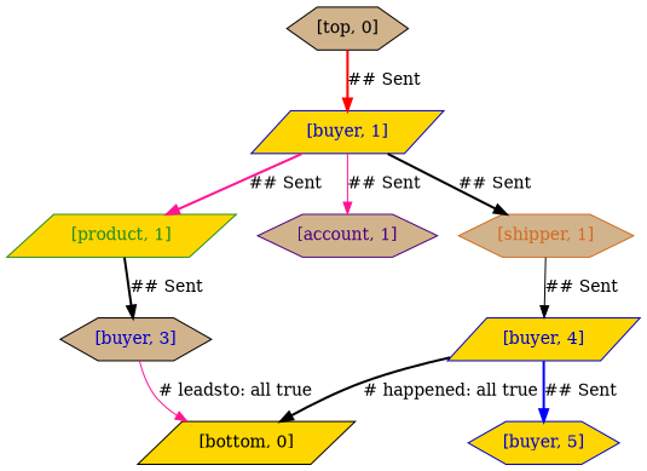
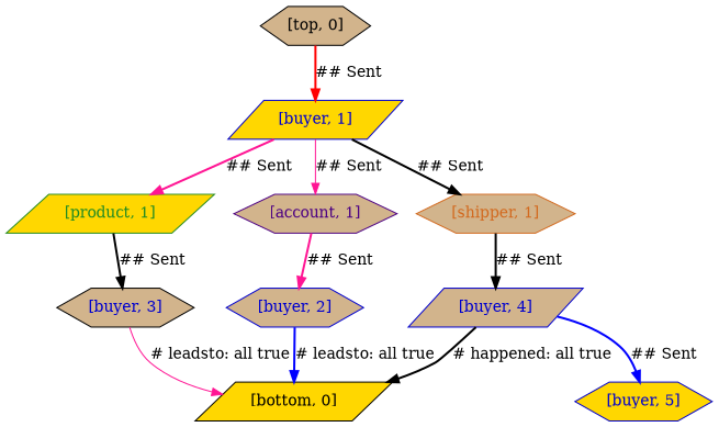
  digraph {
    node [color=mediumblue fillcolor=tan fontcolor=mediumblue shape=hexagon style=filled]
    edge [color=deeppink style=bold]
    "[top, 0]" [color=black fontcolor=black]
    "[buyer, 1]" [fillcolor=gold shape=parallelogram]
    "[product, 1]" [color=forestgreen fillcolor=gold fontcolor=forestgreen shape=parallelogram]
    "[account, 1]" [color=indigo fontcolor=indigo]
    "[shipper, 1]" [color=chocolate fontcolor=chocolate]
    "[buyer, 3]" [color=black]
-   "[buyer, 4]" [fillcolor=gold shape=parallelogram]
+   "[buyer, 2]"
+   "[buyer, 4]" [shape=parallelogram]
    "[bottom, 0]" [color=black fillcolor=gold fontcolor=black shape=parallelogram]
    "[buyer, 5]" [fillcolor=gold]
    "[top, 0]" -> "[buyer, 1]" [color=red label="## Sent"]
    "[buyer, 1]" -> "[product, 1]" [label="## Sent"]
    "[buyer, 1]" -> "[account, 1]" [label="## Sent" style=solid]
    "[buyer, 1]" -> "[shipper, 1]" [color=black label="## Sent"]
    "[product, 1]" -> "[buyer, 3]" [color=black label="## Sent"]
-   "[shipper, 1]" -> "[buyer, 4]" [color=black label="## Sent" style=solid]
+   "[account, 1]" -> "[buyer, 2]" [label="## Sent"]
+   "[shipper, 1]" -> "[buyer, 4]" [color=black label="## Sent"]
    "[buyer, 3]" -> "[bottom, 0]" [label="# leadsto: all true" style=solid]
+   "[buyer, 2]" -> "[bottom, 0]" [color=blue label="# leadsto: all true"]
    "[buyer, 4]" -> "[bottom, 0]" [color=black label="# happened: all true"]
    "[buyer, 4]" -> "[buyer, 5]" [color=blue label="## Sent"]
  }
